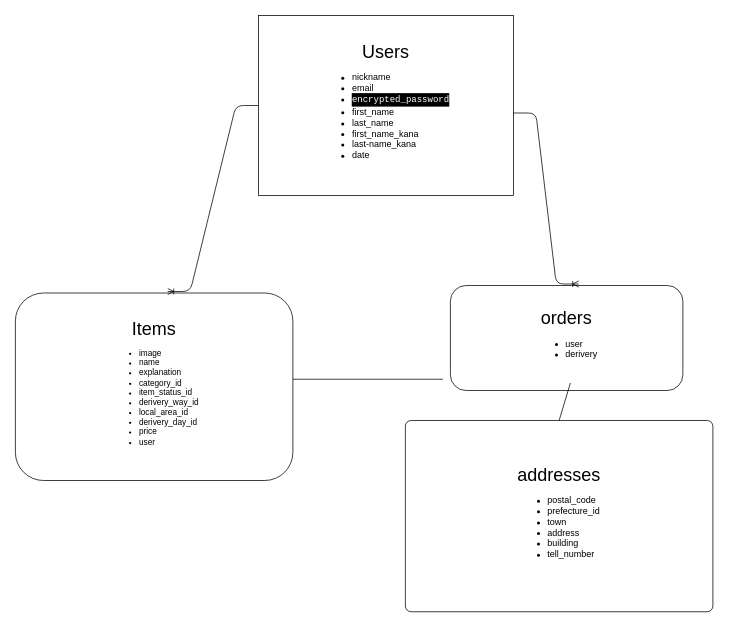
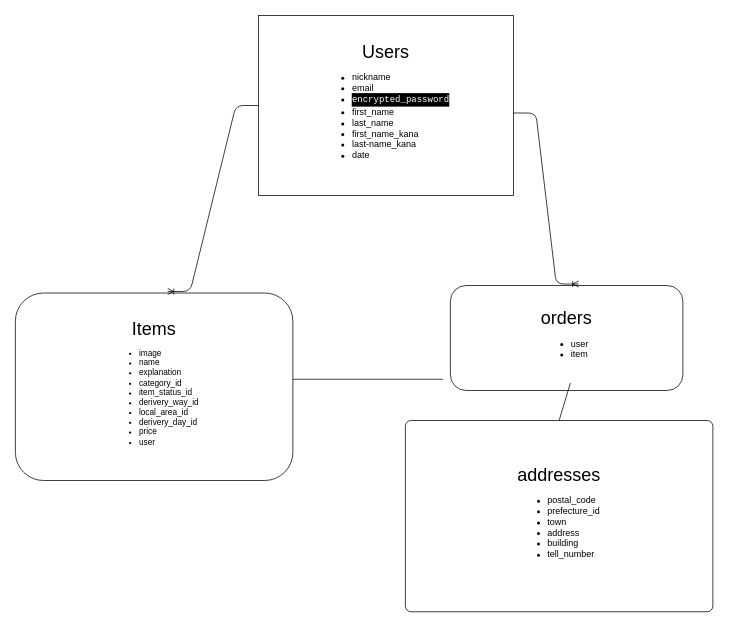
  <mxCell id="0" />
  <mxCell id="1" parent="0" />
  <mxCell id="2" value="&lt;font style=&quot;font-size: 12px&quot;&gt;&lt;span style=&quot;font-size: 24px&quot;&gt;Users&lt;/span&gt;&lt;br&gt;&lt;div&gt;&lt;ul&gt;&lt;li style=&quot;text-align: left&quot;&gt;nickname&lt;/li&gt;&lt;li style=&quot;text-align: left&quot;&gt;email&lt;/li&gt;&lt;li style=&quot;text-align: left&quot;&gt;&lt;div style=&quot;color: rgb(255 , 255 , 255) ; background-color: rgb(0 , 0 , 0) ; font-family: &amp;#34;menlo&amp;#34; , &amp;#34;monaco&amp;#34; , &amp;#34;courier new&amp;#34; , monospace ; line-height: 18px&quot;&gt;encrypted_password&lt;/div&gt;&lt;/li&gt;&lt;li style=&quot;text-align: left&quot;&gt;first_name&lt;/li&gt;&lt;li style=&quot;text-align: left&quot;&gt;last_name&lt;/li&gt;&lt;li style=&quot;text-align: left&quot;&gt;first_name_kana&lt;/li&gt;&lt;li style=&quot;text-align: left&quot;&gt;last-name_kana&lt;/li&gt;&lt;li style=&quot;text-align: left&quot;&gt;date&lt;/li&gt;&lt;/ul&gt;&lt;/div&gt;&lt;/font&gt;" style="rounded=1;whiteSpace=wrap;html=1;arcSize=0;" vertex="1" parent="1"><mxGeometry x="344" y="20" width="340" height="240" as="geometry" /></mxCell>
  <mxCell id="3" value="Items&lt;br&gt;&lt;ul style=&quot;font-size: 11px&quot;&gt;&lt;li style=&quot;text-align: left&quot;&gt;image&lt;/li&gt;&lt;li style=&quot;text-align: left&quot;&gt;name&lt;/li&gt;&lt;li style=&quot;text-align: left&quot;&gt;explanation&lt;/li&gt;&lt;li style=&quot;text-align: left&quot;&gt;category_id&lt;/li&gt;&lt;li style=&quot;text-align: left&quot;&gt;item_status_id&lt;/li&gt;&lt;li style=&quot;text-align: left&quot;&gt;derivery_way_id&lt;/li&gt;&lt;li style=&quot;text-align: left&quot;&gt;local_area_id&lt;/li&gt;&lt;li style=&quot;text-align: left&quot;&gt;derivery_day_id&lt;/li&gt;&lt;li style=&quot;text-align: left&quot;&gt;price&lt;/li&gt;&lt;li style=&quot;text-align: left&quot;&gt;user&lt;/li&gt;&lt;/ul&gt;" style="rounded=1;whiteSpace=wrap;html=1;align=center;fontSize=24;" vertex="1" parent="1"><mxGeometry x="20" y="390" width="370" height="250" as="geometry" /></mxCell>
  <mxCell id="4" value="addresses&lt;br&gt;&lt;ul style=&quot;font-size: 12px&quot;&gt;&lt;li style=&quot;text-align: left&quot;&gt;postal_code&lt;/li&gt;&lt;li style=&quot;text-align: left&quot;&gt;prefecture_id&lt;/li&gt;&lt;li style=&quot;text-align: left&quot;&gt;town&lt;/li&gt;&lt;li style=&quot;text-align: left&quot;&gt;address&lt;/li&gt;&lt;li style=&quot;text-align: left&quot;&gt;building&lt;/li&gt;&lt;li style=&quot;text-align: left&quot;&gt;tell_number&lt;/li&gt;&lt;/ul&gt;" style="rounded=1;whiteSpace=wrap;html=1;fontSize=24;arcSize=3;direction=south;" vertex="1" parent="1"><mxGeometry x="540" y="560" width="410" height="255" as="geometry" /></mxCell>
  <mxCell id="5" value="" style="edgeStyle=entityRelationEdgeStyle;fontSize=12;html=1;endArrow=ERoneToMany;entryX=0.549;entryY=-0.008;entryDx=0;entryDy=0;entryPerimeter=0;" edge="1" parent="1" source="2" target="3"><mxGeometry width="100" height="100" relative="1" as="geometry"><mxPoint x="190" y="100" as="sourcePoint" /><mxPoint x="230" y="110" as="targetPoint" /></mxGeometry></mxCell>
  <mxCell id="6" value="" style="line;strokeWidth=1;rotatable=0;dashed=0;labelPosition=right;align=left;verticalAlign=middle;spacingTop=0;spacingLeft=6;points=[];portConstraint=eastwest;fontSize=24;" vertex="1" parent="1"><mxGeometry x="390" y="500" width="200" height="10" as="geometry" /></mxCell>
- <mxCell id="7" value="orders&lt;br style=&quot;font-size: 12px&quot;&gt;&lt;ul style=&quot;font-size: 12px&quot;&gt;&lt;li style=&quot;text-align: left&quot;&gt;user&lt;/li&gt;&lt;li style=&quot;text-align: left&quot;&gt;derivery&lt;/li&gt;&lt;/ul&gt;" style="rounded=1;whiteSpace=wrap;html=1;fontSize=24;" vertex="1" parent="1"><mxGeometry x="600" y="380" width="310" height="140" as="geometry" /></mxCell>
+ <mxCell id="7" value="orders&lt;br style=&quot;font-size: 12px&quot;&gt;&lt;ul style=&quot;font-size: 12px&quot;&gt;&lt;li style=&quot;text-align: left&quot;&gt;user&lt;/li&gt;&lt;li style=&quot;text-align: left&quot;&gt;item&lt;/li&gt;&lt;/ul&gt;" style="rounded=1;whiteSpace=wrap;html=1;fontSize=24;" vertex="1" parent="1"><mxGeometry x="600" y="380" width="310" height="140" as="geometry" /></mxCell>
  <mxCell id="8" value="" style="endArrow=none;html=1;rounded=0;fontSize=24;exitX=0;exitY=0.5;exitDx=0;exitDy=0;" edge="1" parent="1" source="4"><mxGeometry relative="1" as="geometry"><mxPoint x="650" y="560" as="sourcePoint" /><mxPoint x="760" y="510" as="targetPoint" /></mxGeometry></mxCell>
  <mxCell id="9" value="" style="edgeStyle=entityRelationEdgeStyle;fontSize=12;html=1;endArrow=ERoneToMany;entryX=0.552;entryY=-0.014;entryDx=0;entryDy=0;entryPerimeter=0;" edge="1" parent="1" target="7"><mxGeometry width="100" height="100" relative="1" as="geometry"><mxPoint x="684" y="150" as="sourcePoint" /><mxPoint x="784" y="50" as="targetPoint" /></mxGeometry></mxCell>
